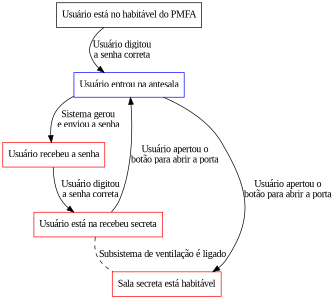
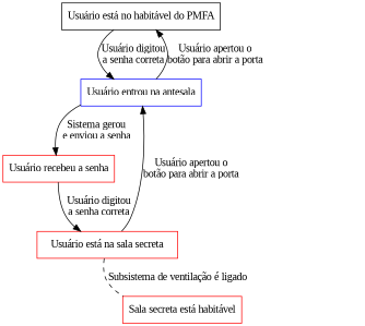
  digraph {
    fontname="Liberation Serif"
    node [fontname="Liberation Serif" shape=box color=red]
    edge [fontname="Liberation Serif"]
    n1 [label="Usuário está no habitável do PMFA" color=""]
    n2 [color=blue label="Usuário entrou na antesala"]
    n3 [label="Usuário recebeu a senha"]
-   n4 [label="Usuário está na recebeu secreta"]
+   n4 [label="Usuário está na sala secreta"]
    n5 [label="Sala secreta está habitável"]
    n1 -> n2 [label="Usuário digitou\na senha correta"]
-   n2 -> n5 [label="Usuário apertou o\nbotão para abrir a porta"]
+   n2 -> n1 [label="Usuário apertou o\nbotão para abrir a porta"]
    n2 -> n3 [label="Sistema gerou\ne enviou a senha"]
    n3 -> n4 [label="Usuário digitou\na senha correta"]
    n4 -> n2 [label="Usuário apertou o\nbotão para abrir a porta"]
    n4 -> n5 [dir=none label="Subsistema de ventilação é ligado" style=dashed]
  }
